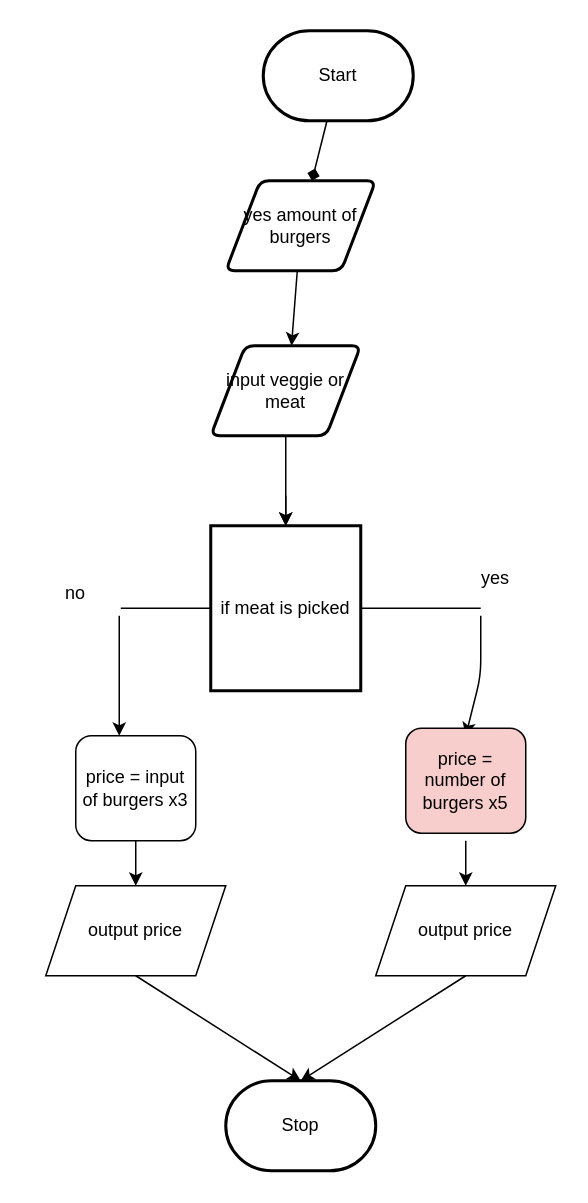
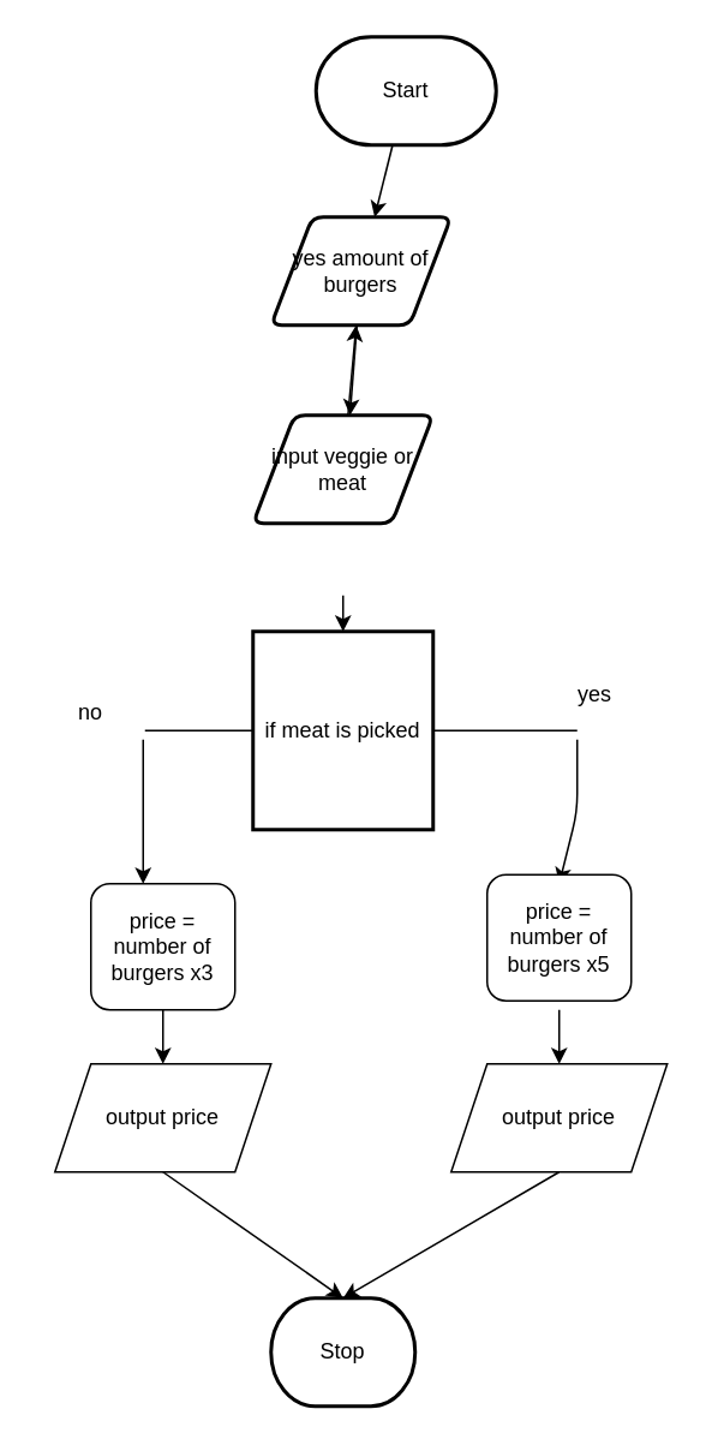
  <mxCell id="0" />
  <mxCell id="1" parent="0" />
- <mxCell id="2" style="edgeStyle=none;html=1;endArrow=diamond;" edge="1" parent="1" source="3" target="5"><mxGeometry relative="1" as="geometry" /></mxCell>
+ <mxCell id="2" style="edgeStyle=none;html=1;" edge="1" parent="1" source="3" target="5"><mxGeometry relative="1" as="geometry" /></mxCell>
  <mxCell id="3" value="Start" style="strokeWidth=2;html=1;shape=mxgraph.flowchart.terminator;whiteSpace=wrap;" vertex="1" parent="1"><mxGeometry x="175" y="20" width="100" height="60" as="geometry" /></mxCell>
  <mxCell id="4" style="edgeStyle=none;html=1;" edge="1" parent="1" source="5"><mxGeometry relative="1" as="geometry"><mxPoint x="193.846" y="230" as="targetPoint" /></mxGeometry></mxCell>
  <mxCell id="5" value="yes amount of burgers" style="shape=parallelogram;html=1;strokeWidth=2;perimeter=parallelogramPerimeter;whiteSpace=wrap;rounded=1;arcSize=12;size=0.23;" vertex="1" parent="1"><mxGeometry x="150" y="120" width="100" height="60" as="geometry" /></mxCell>
  <mxCell id="6" value="" style="edgeStyle=none;html=1;" edge="1" parent="1" target="8"><mxGeometry relative="1" as="geometry"><mxPoint x="190" y="330" as="sourcePoint" /></mxGeometry></mxCell>
- <mxCell id="7" value="Stop" style="strokeWidth=2;html=1;shape=mxgraph.flowchart.terminator;whiteSpace=wrap;" vertex="1" parent="1"><mxGeometry x="150" y="720" width="100" height="60" as="geometry" /></mxCell>
+ <mxCell id="7" value="Stop" style="strokeWidth=2;html=1;shape=mxgraph.flowchart.terminator;whiteSpace=wrap;" vertex="1" parent="1"><mxGeometry x="150" y="720" width="80" height="60" as="geometry" /></mxCell>
  <mxCell id="8" value="if meat is picked" style="whiteSpace=wrap;html=1;arcSize=14;strokeWidth=2;rounded=0;" vertex="1" parent="1"><mxGeometry x="140" y="350" width="100" height="110" as="geometry" /></mxCell>
  <mxCell id="9" value="" style="edgeStyle=none;html=1;startArrow=none;" edge="1" parent="1" source="23"><mxGeometry relative="1" as="geometry"><mxPoint x="310" y="620" as="targetPoint" /><mxPoint x="310" y="550" as="sourcePoint" /></mxGeometry></mxCell>
  <mxCell id="10" value="" style="endArrow=none;html=1;entryX=0;entryY=0.5;entryDx=0;entryDy=0;" edge="1" parent="1" target="8"><mxGeometry width="50" height="50" relative="1" as="geometry"><mxPoint x="80" y="405" as="sourcePoint" /><mxPoint x="260" y="360" as="targetPoint" /></mxGeometry></mxCell>
  <mxCell id="11" value="" style="endArrow=classic;html=1;entryX=0.5;entryY=0;entryDx=0;entryDy=0;" edge="1" parent="1"><mxGeometry width="50" height="50" relative="1" as="geometry"><mxPoint x="79" y="410" as="sourcePoint" /><mxPoint x="79" y="490" as="targetPoint" /></mxGeometry></mxCell>
  <mxCell id="12" value="" style="endArrow=none;html=1;entryX=1;entryY=0.5;entryDx=0;entryDy=0;" edge="1" parent="1" target="8"><mxGeometry width="50" height="50" relative="1" as="geometry"><mxPoint x="320" y="405" as="sourcePoint" /><mxPoint x="150" y="415" as="targetPoint" /></mxGeometry></mxCell>
  <mxCell id="13" value="" style="endArrow=classic;html=1;entryX=0.5;entryY=0;entryDx=0;entryDy=0;" edge="1" parent="1"><mxGeometry width="50" height="50" relative="1" as="geometry"><mxPoint x="320" y="410" as="sourcePoint" /><mxPoint x="310" y="490" as="targetPoint" /><Array as="points"><mxPoint x="320" y="450" /></Array></mxGeometry></mxCell>
  <mxCell id="14" value="yes" style="text;html=1;strokeColor=none;fillColor=none;align=center;verticalAlign=middle;whiteSpace=wrap;rounded=0;" vertex="1" parent="1"><mxGeometry x="300" y="370" width="60" height="30" as="geometry" /></mxCell>
- <mxCell id="15" value="" style="edgeStyle=none;html=1;" edge="1" parent="1" source="16" target="8"><mxGeometry relative="1" as="geometry" /></mxCell>
+ <mxCell id="15" value="" style="edgeStyle=none;html=1;" edge="1" parent="1" source="16" target="5"><mxGeometry relative="1" as="geometry" /></mxCell>
  <mxCell id="16" value="input veggie or meat" style="shape=parallelogram;html=1;strokeWidth=2;perimeter=parallelogramPerimeter;whiteSpace=wrap;rounded=1;arcSize=12;size=0.23;" vertex="1" parent="1"><mxGeometry x="140" y="230" width="100" height="60" as="geometry" /></mxCell>
  <mxCell id="17" value="no" style="text;html=1;strokeColor=none;fillColor=none;align=center;verticalAlign=middle;whiteSpace=wrap;rounded=0;" vertex="1" parent="1"><mxGeometry x="20" y="380" width="60" height="30" as="geometry" /></mxCell>
- <mxCell id="18" value="price = input of burgers x3" style="rounded=1;whiteSpace=wrap;html=1;" vertex="1" parent="1"><mxGeometry x="50" y="490" width="80" height="70" as="geometry" /></mxCell>
- <mxCell id="19" value="price = number of burgers x5" style="rounded=1;whiteSpace=wrap;html=1;fillColor=#f8cecc;" vertex="1" parent="1"><mxGeometry x="270" y="485" width="80" height="70" as="geometry" /></mxCell>
+ <mxCell id="18" value="price = number of burgers x3" style="rounded=1;whiteSpace=wrap;html=1;" vertex="1" parent="1"><mxGeometry x="50" y="490" width="80" height="70" as="geometry" /></mxCell>
+ <mxCell id="19" value="price = number of burgers x5" style="rounded=1;whiteSpace=wrap;html=1;" vertex="1" parent="1"><mxGeometry x="270" y="485" width="80" height="70" as="geometry" /></mxCell>
  <mxCell id="20" value="" style="edgeStyle=none;html=1;exitX=0.5;exitY=1;exitDx=0;exitDy=0;" edge="1" parent="1" source="18" target="21"><mxGeometry relative="1" as="geometry"><mxPoint x="90" y="620" as="targetPoint" /><mxPoint x="320" y="560" as="sourcePoint" /></mxGeometry></mxCell>
  <mxCell id="21" value="output price" style="shape=parallelogram;perimeter=parallelogramPerimeter;whiteSpace=wrap;html=1;fixedSize=1;" vertex="1" parent="1"><mxGeometry x="30" y="590" width="120" height="60" as="geometry" /></mxCell>
  <mxCell id="22" value="" style="edgeStyle=none;html=1;entryX=0.5;entryY=0;entryDx=0;entryDy=0;" edge="1" parent="1" target="23"><mxGeometry relative="1" as="geometry"><mxPoint x="310" y="560" as="sourcePoint" /></mxGeometry></mxCell>
  <mxCell id="23" value="output price" style="shape=parallelogram;perimeter=parallelogramPerimeter;whiteSpace=wrap;html=1;fixedSize=1;" vertex="1" parent="1"><mxGeometry x="250" y="590" width="120" height="60" as="geometry" /></mxCell>
  <mxCell id="24" value="" style="endArrow=classic;html=1;entryX=0.5;entryY=0;entryDx=0;entryDy=0;entryPerimeter=0;exitX=0.5;exitY=1;exitDx=0;exitDy=0;" edge="1" parent="1" source="21" target="7"><mxGeometry width="50" height="50" relative="1" as="geometry"><mxPoint x="90" y="420" as="sourcePoint" /><mxPoint x="90" y="500" as="targetPoint" /></mxGeometry></mxCell>
  <mxCell id="25" value="" style="endArrow=classic;html=1;entryX=0.5;entryY=0;entryDx=0;entryDy=0;entryPerimeter=0;exitX=0.5;exitY=1;exitDx=0;exitDy=0;" edge="1" parent="1" source="23" target="7"><mxGeometry width="50" height="50" relative="1" as="geometry"><mxPoint x="100" y="660" as="sourcePoint" /><mxPoint x="210" y="730" as="targetPoint" /></mxGeometry></mxCell>
